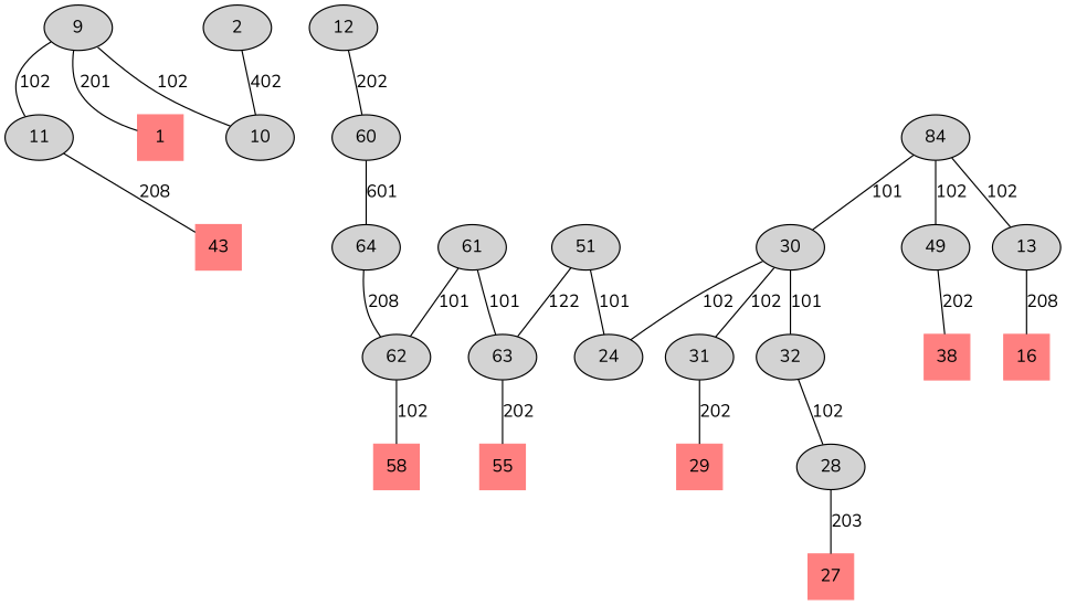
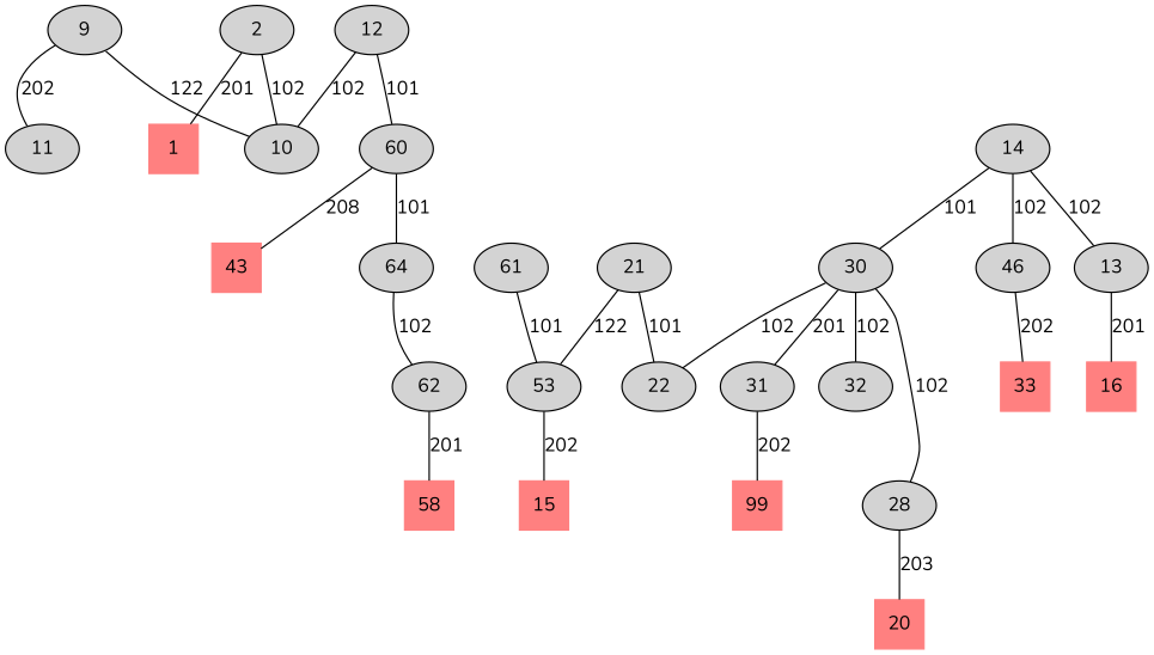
  graph {
    fontname=Nunito
    node [fontname=Nunito style=filled]
    edge [fontname=Nunito]
    2
    10
    1 [color="0.0 0.5 1.0" shape=square]
    9
    11
    43 [color="0.0 0.5 1.0" shape=square]
    12
    60
    64
    62
    58 [color="0.0 0.5 1.0" shape=square]
-   14 [label=84]
+   14
    30
-   46 [label=49]
+   46
    13
    32
-   22 [label=24]
+   22
    31
-   38 [color="0.0 0.5 1.0" shape=square]
+   38 [color="0.0 0.5 1.0" shape=square label=33]
    16 [color="0.0 0.5 1.0" shape=square]
    28
-   29 [color="0.0 0.5 1.0" shape=square]
-   20 [color="0.0 0.5 1.0" shape=square label=27]
-   21 [label=51]
-   53 [label=63]
-   55 [color="0.0 0.5 1.0" shape=square]
+   29 [color="0.0 0.5 1.0" shape=square label=99]
+   20 [color="0.0 0.5 1.0" shape=square]
+   21
+   53
+   55 [color="0.0 0.5 1.0" shape=square label=15]
    61
-   2 -- 10 [label=402]
-   9 -- 1 [label=201]
-   9 -- 10 [label=102]
-   9 -- 11 [label=102]
-   11 -- 43 [label=208]
-   12 -- 60 [label=202]
-   60 -- 64 [label=601]
-   64 -- 62 [label=208]
-   62 -- 58 [label=102]
+   2 -- 10 [label=102]
+   2 -- 1 [label=201]
+   9 -- 10 [label=122]
+   9 -- 11 [label=202]
+   60 -- 43 [label=208]
+   12 -- 10 [label=102]
+   12 -- 60 [label=101]
+   60 -- 64 [label=101]
+   64 -- 62 [label=102]
+   62 -- 58 [label=201]
    14 -- 30 [label=101]
    14 -- 46 [label=102]
    14 -- 13 [label=102]
-   30 -- 32 [label=101]
+   30 -- 32 [label=102]
    30 -- 22 [label=102]
-   30 -- 31 [label=102]
+   30 -- 31 [label=201]
    46 -- 38 [label=202]
-   13 -- 16 [label=208]
-   32 -- 28 [label=102]
+   13 -- 16 [label=201]
+   30 -- 28 [label=102]
    31 -- 29 [label=202]
    28 -- 20 [label=203]
    21 -- 22 [label=101]
    21 -- 53 [label=122]
    53 -- 55 [label=202]
-   61 -- 62 [label=101]
    61 -- 53 [label=101]
  }
